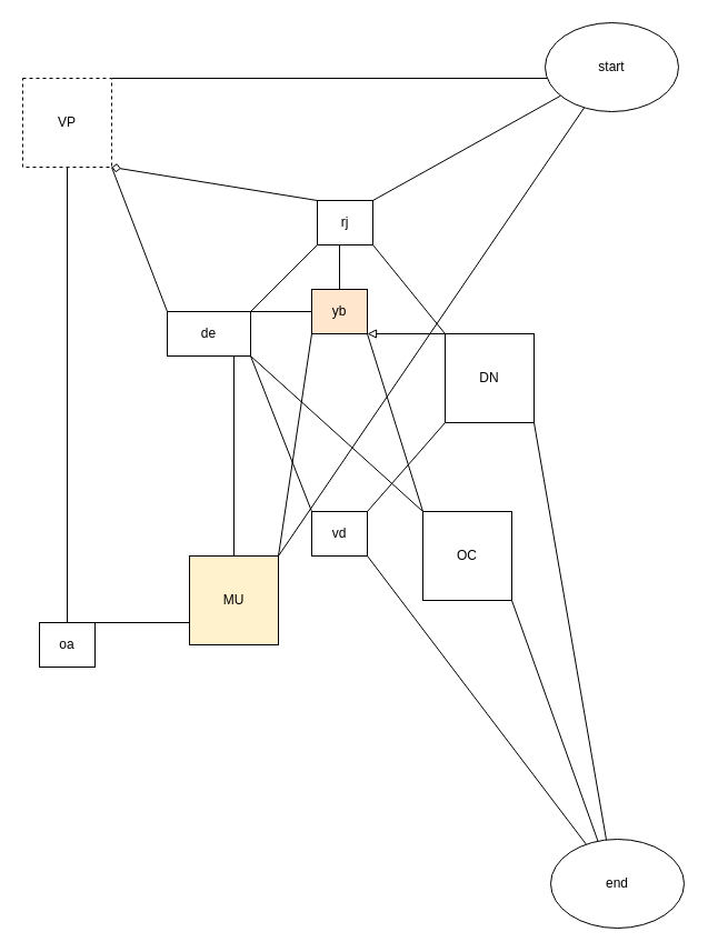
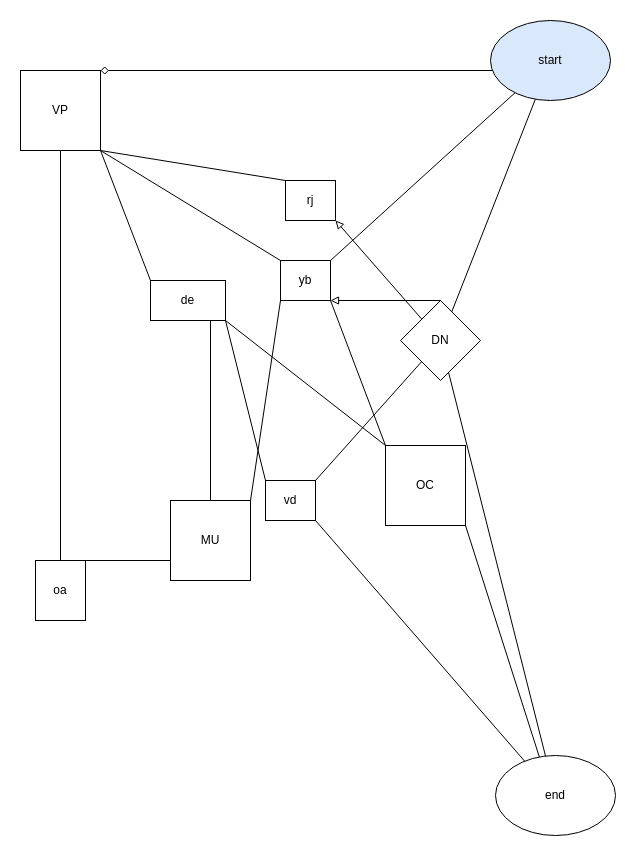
  <mxCell id="0" />
  <mxCell id="1" parent="0" />
- <mxCell id="2" style="edgeStyle=orthogonalEdgeStyle;rounded=0;orthogonalLoop=1;jettySize=auto;html=1;endArrow=none;endFill=0;noEdgeStyle=1;orthogonal=1;fontStyle=0;" parent="1" source="5" target="25" edge="1"><mxGeometry relative="1" as="geometry"><mxPoint x="790" y="330" as="targetPoint" /></mxGeometry></mxCell>
- <mxCell id="3" style="edgeStyle=orthogonalEdgeStyle;rounded=0;orthogonalLoop=1;jettySize=auto;html=1;endArrow=none;endFill=0;noEdgeStyle=1;orthogonal=1;" parent="1" source="5" target="19" edge="1"><mxGeometry relative="1" as="geometry" /></mxCell>
- <mxCell id="4" style="edgeStyle=orthogonalEdgeStyle;rounded=0;orthogonalLoop=1;jettySize=auto;html=1;endArrow=none;endFill=0;noEdgeStyle=1;orthogonal=1;" parent="1" source="5" target="18" edge="1"><mxGeometry relative="1" as="geometry" /></mxCell>
- <mxCell id="5" value="start" style="ellipse;whiteSpace=wrap;html=1;" parent="1" vertex="1"><mxGeometry x="490" y="20" width="120" height="80" as="geometry" /></mxCell>
+ <mxCell id="2" style="edgeStyle=orthogonalEdgeStyle;rounded=0;orthogonalLoop=1;jettySize=auto;html=1;endArrow=none;endFill=0;noEdgeStyle=1;orthogonal=1;fontStyle=0" parent="1" source="5" target="15" edge="1"><mxGeometry relative="1" as="geometry"><mxPoint x="790" y="330" as="targetPoint" /></mxGeometry></mxCell>
+ <mxCell id="3" style="edgeStyle=orthogonalEdgeStyle;rounded=0;orthogonalLoop=1;jettySize=auto;html=1;endArrow=diamond;endFill=0;noEdgeStyle=1;orthogonal=1;" parent="1" source="5" target="19" edge="1"><mxGeometry relative="1" as="geometry" /></mxCell>
+ <mxCell id="4" style="edgeStyle=orthogonalEdgeStyle;rounded=0;orthogonalLoop=1;jettySize=auto;html=1;endArrow=none;endFill=0;noEdgeStyle=1;orthogonal=1;" parent="1" source="5" target="31" edge="1"><mxGeometry relative="1" as="geometry" /></mxCell>
+ <mxCell id="5" value="start" style="ellipse;whiteSpace=wrap;html=1;fillColor=#dae8fc;" parent="1" vertex="1"><mxGeometry x="490" y="20" width="120" height="80" as="geometry" /></mxCell>
  <mxCell id="6" value="" style="edgeStyle=orthogonalEdgeStyle;rounded=0;orthogonalLoop=1;jettySize=auto;html=1;endArrow=none;endFill=0;noEdgeStyle=1;orthogonal=1;" parent="1" source="8" target="10" edge="1"><mxGeometry relative="1" as="geometry" /></mxCell>
  <mxCell id="7" style="edgeStyle=orthogonalEdgeStyle;rounded=0;orthogonalLoop=1;jettySize=auto;html=1;endArrow=none;endFill=0;noEdgeStyle=1;orthogonal=1;" parent="1" source="8" target="19" edge="1"><mxGeometry relative="1" as="geometry" /></mxCell>
  <mxCell id="8" value="de" style="rounded=0;whiteSpace=wrap;html=1;" parent="1" vertex="1"><mxGeometry x="150" y="280" width="75" height="40" as="geometry" /></mxCell>
  <mxCell id="9" style="edgeStyle=orthogonalEdgeStyle;rounded=0;orthogonalLoop=1;jettySize=auto;html=1;endArrow=none;endFill=0;noEdgeStyle=1;orthogonal=1;" parent="1" source="10" target="26" edge="1"><mxGeometry relative="1" as="geometry" /></mxCell>
- <mxCell id="10" value="vd" style="rounded=0;whiteSpace=wrap;html=1;" parent="1" vertex="1"><mxGeometry x="280" y="460" width="50" height="40" as="geometry" /></mxCell>
- <mxCell id="11" style="edgeStyle=orthogonalEdgeStyle;rounded=0;orthogonalLoop=1;jettySize=auto;html=1;endArrow=none;endFill=0;noEdgeStyle=1;orthogonal=1;" parent="1" source="15" target="18" edge="1"><mxGeometry relative="1" as="geometry" /></mxCell>
+ <mxCell id="10" value="vd" style="rounded=0;whiteSpace=wrap;html=1;" parent="1" vertex="1"><mxGeometry x="265" y="480" width="50" height="40" as="geometry" /></mxCell>
+ <mxCell id="11" style="edgeStyle=orthogonalEdgeStyle;rounded=0;orthogonalLoop=1;jettySize=auto;html=1;endArrow=none;endFill=0;noEdgeStyle=1;orthogonal=1;" parent="1" source="15" target="19" edge="1"><mxGeometry relative="1" as="geometry" /></mxCell>
  <mxCell id="12" style="edgeStyle=orthogonalEdgeStyle;rounded=0;orthogonalLoop=1;jettySize=auto;html=1;endArrow=none;endFill=0;noEdgeStyle=1;orthogonal=1;" parent="1" source="15" target="22" edge="1"><mxGeometry relative="1" as="geometry" /></mxCell>
- <mxCell id="13" style="edgeStyle=orthogonalEdgeStyle;rounded=0;orthogonalLoop=1;jettySize=auto;html=1;endArrow=none;endFill=0;noEdgeStyle=1;orthogonal=1;" parent="1" source="15" target="8" edge="1"><mxGeometry relative="1" as="geometry" /></mxCell>
  <mxCell id="14" style="edgeStyle=orthogonalEdgeStyle;rounded=0;orthogonalLoop=1;jettySize=auto;html=1;endArrow=none;endFill=0;noEdgeStyle=1;orthogonal=1;" parent="1" source="15" target="25" edge="1"><mxGeometry relative="1" as="geometry" /></mxCell>
- <mxCell id="15" value="yb" style="rounded=0;whiteSpace=wrap;html=1;fillColor=#ffe6cc;" parent="1" vertex="1"><mxGeometry x="280" y="260" width="50" height="40" as="geometry" /></mxCell>
- <mxCell id="16" value="" style="edgeStyle=orthogonalEdgeStyle;rounded=0;orthogonalLoop=1;jettySize=auto;html=1;endArrow=diamond;endFill=0;noEdgeStyle=1;orthogonal=1;" parent="1" source="18" target="19" edge="1"><mxGeometry relative="1" as="geometry" /></mxCell>
- <mxCell id="17" style="edgeStyle=orthogonalEdgeStyle;rounded=0;orthogonalLoop=1;jettySize=auto;html=1;endArrow=none;endFill=0;noEdgeStyle=1;orthogonal=1;" parent="1" source="18" target="8" edge="1"><mxGeometry relative="1" as="geometry" /></mxCell>
+ <mxCell id="15" value="yb" style="rounded=0;whiteSpace=wrap;html=1;" parent="1" vertex="1"><mxGeometry x="280" y="260" width="50" height="40" as="geometry" /></mxCell>
+ <mxCell id="16" value="" style="edgeStyle=orthogonalEdgeStyle;rounded=0;orthogonalLoop=1;jettySize=auto;html=1;endArrow=none;endFill=0;noEdgeStyle=1;orthogonal=1;" parent="1" source="18" target="19" edge="1"><mxGeometry relative="1" as="geometry" /></mxCell>
  <mxCell id="18" value="rj" style="rounded=0;whiteSpace=wrap;html=1;" parent="1" vertex="1"><mxGeometry x="285" y="180" width="50" height="40" as="geometry" /></mxCell>
- <mxCell id="19" value="VP" style="whiteSpace=wrap;html=1;aspect=fixed;dashed=1;" parent="1" vertex="1"><mxGeometry x="20" y="70" width="80" height="80" as="geometry" /></mxCell>
+ <mxCell id="19" value="VP" style="whiteSpace=wrap;html=1;aspect=fixed;" parent="1" vertex="1"><mxGeometry x="20" y="70" width="80" height="80" as="geometry" /></mxCell>
  <mxCell id="20" style="edgeStyle=orthogonalEdgeStyle;rounded=0;orthogonalLoop=1;jettySize=auto;html=1;endArrow=none;endFill=0;noEdgeStyle=1;orthogonal=1;" parent="1" source="22" target="8" edge="1"><mxGeometry relative="1" as="geometry" /></mxCell>
  <mxCell id="21" style="edgeStyle=orthogonalEdgeStyle;rounded=0;orthogonalLoop=1;jettySize=auto;html=1;endArrow=none;endFill=0;noEdgeStyle=1;orthogonal=1;" parent="1" source="22" target="26" edge="1"><mxGeometry relative="1" as="geometry" /></mxCell>
- <mxCell id="22" value="OC" style="whiteSpace=wrap;html=1;aspect=fixed;" parent="1" vertex="1"><mxGeometry x="380" y="460" width="80" height="80" as="geometry" /></mxCell>
+ <mxCell id="22" value="OC" style="whiteSpace=wrap;html=1;aspect=fixed;" parent="1" vertex="1"><mxGeometry x="385" y="445" width="80" height="80" as="geometry" /></mxCell>
  <mxCell id="23" style="edgeStyle=orthogonalEdgeStyle;rounded=0;orthogonalLoop=1;jettySize=auto;html=1;endArrow=none;endFill=0;noEdgeStyle=1;orthogonal=1;" parent="1" source="25" target="8" edge="1"><mxGeometry relative="1" as="geometry" /></mxCell>
  <mxCell id="24" value="" style="edgeStyle=orthogonalEdgeStyle;rounded=0;orthogonalLoop=1;jettySize=auto;html=1;endArrow=none;endFill=0;noEdgeStyle=1;orthogonal=1;" parent="1" source="25" target="33" edge="1"><mxGeometry relative="1" as="geometry" /></mxCell>
- <mxCell id="25" value="MU" style="whiteSpace=wrap;html=1;aspect=fixed;fillColor=#fff2cc;" parent="1" vertex="1"><mxGeometry x="170" y="500" width="80" height="80" as="geometry" /></mxCell>
+ <mxCell id="25" value="MU" style="whiteSpace=wrap;html=1;aspect=fixed;" parent="1" vertex="1"><mxGeometry x="170" y="500" width="80" height="80" as="geometry" /></mxCell>
  <mxCell id="26" value="end" style="ellipse;whiteSpace=wrap;html=1;" parent="1" vertex="1"><mxGeometry x="495" y="755" width="120" height="80" as="geometry" /></mxCell>
  <mxCell id="27" style="edgeStyle=orthogonalEdgeStyle;rounded=0;orthogonalLoop=1;jettySize=auto;html=1;endArrow=none;endFill=0;noEdgeStyle=1;orthogonal=1;" parent="1" source="31" target="26" edge="1"><mxGeometry relative="1" as="geometry"><Array as="points" /></mxGeometry></mxCell>
  <mxCell id="28" style="edgeStyle=orthogonalEdgeStyle;rounded=0;orthogonalLoop=1;jettySize=auto;html=1;endArrow=none;endFill=0;noEdgeStyle=1;orthogonal=1;" parent="1" source="31" target="10" edge="1"><mxGeometry relative="1" as="geometry"><Array as="points" /></mxGeometry></mxCell>
  <mxCell id="29" style="edgeStyle=orthogonalEdgeStyle;rounded=0;orthogonalLoop=1;jettySize=auto;html=1;endArrow=block;endFill=0;noEdgeStyle=1;orthogonal=1;" parent="1" source="31" target="15" edge="1"><mxGeometry relative="1" as="geometry"><Array as="points" /></mxGeometry></mxCell>
- <mxCell id="30" style="edgeStyle=orthogonalEdgeStyle;rounded=0;orthogonalLoop=1;jettySize=auto;html=1;endArrow=none;endFill=0;noEdgeStyle=1;orthogonal=1;" parent="1" source="31" target="18" edge="1"><mxGeometry relative="1" as="geometry"><Array as="points" /></mxGeometry></mxCell>
- <mxCell id="31" value="DN" style="whiteSpace=wrap;html=1;aspect=fixed;" parent="1" vertex="1"><mxGeometry x="400" y="300" width="80" height="80" as="geometry" /></mxCell>
+ <mxCell id="30" style="edgeStyle=orthogonalEdgeStyle;rounded=0;orthogonalLoop=1;jettySize=auto;html=1;endArrow=block;endFill=0;noEdgeStyle=1;orthogonal=1;" parent="1" source="31" target="18" edge="1"><mxGeometry relative="1" as="geometry"><Array as="points" /></mxGeometry></mxCell>
+ <mxCell id="31" value="DN" style="rhombus;whiteSpace=wrap;html=1;aspect=fixed;" parent="1" vertex="1"><mxGeometry x="400" y="300" width="80" height="80" as="geometry" /></mxCell>
  <mxCell id="32" style="edgeStyle=orthogonalEdgeStyle;rounded=0;orthogonalLoop=1;jettySize=auto;html=1;endArrow=none;endFill=0;noEdgeStyle=1;orthogonal=1;" parent="1" source="33" target="19" edge="1"><mxGeometry relative="1" as="geometry" /></mxCell>
- <mxCell id="33" value="oa" style="rounded=0;whiteSpace=wrap;html=1;" parent="1" vertex="1"><mxGeometry x="35" y="560" width="50" height="40" as="geometry" /></mxCell>
+ <mxCell id="33" value="oa" style="rounded=0;whiteSpace=wrap;html=1;" parent="1" vertex="1"><mxGeometry x="35" y="560" width="50" height="60" as="geometry" /></mxCell>
